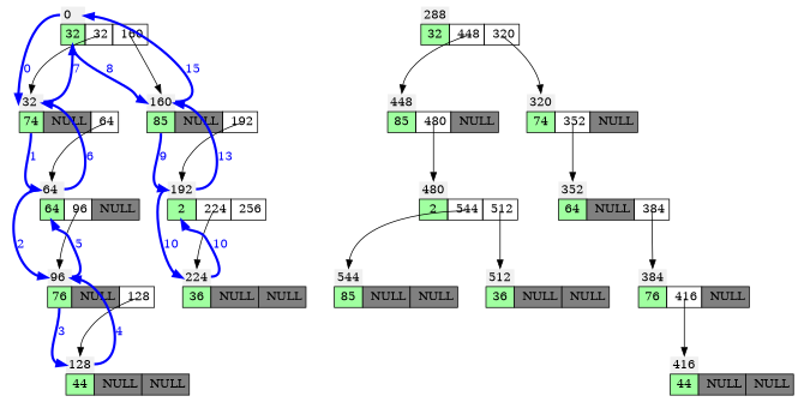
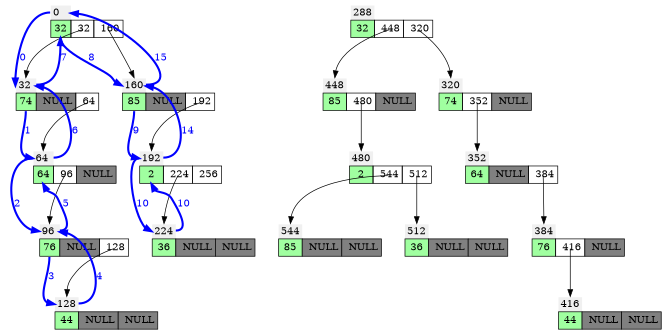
  digraph {
    rank=same
    rankdir=TB
    node [shape=none]
    edge [arrowtail=dot headport=id tailclip=false tailport="L:c"]
    n1 [label=< <TABLE BORDER="0" CELLBORDER="1" CELLSPACING="0" CELLPADDING="4" > <TR> <TD CELLPADDING="3" BORDER="0"  ALIGN="LEFT" bgcolor="#f0f0f0" PORT="id">0</TD> </TR><TR> <TD PORT="val" bgcolor="#a0FFa0">32</TD>  <TD PORT="L" > 32</TD>  <TD PORT="R" > 160</TD> </TR></TABLE>>]
    n2 [label=< <TABLE BORDER="0" CELLBORDER="1" CELLSPACING="0" CELLPADDING="4" > <TR> <TD CELLPADDING="3" BORDER="0"  ALIGN="LEFT" bgcolor="#f0f0f0" PORT="id">32</TD> </TR><TR> <TD PORT="val" bgcolor="#a0FFa0">74</TD>  <TD PORT="L" bgcolor="#808080"> NULL</TD>  <TD PORT="R" > 64</TD> </TR></TABLE>>]
    n3 [label=< <TABLE BORDER="0" CELLBORDER="1" CELLSPACING="0" CELLPADDING="4" > <TR> <TD CELLPADDING="3" BORDER="0"  ALIGN="LEFT" bgcolor="#f0f0f0" PORT="id">160</TD> </TR><TR> <TD PORT="val" bgcolor="#a0FFa0">85</TD>  <TD PORT="L" bgcolor="#808080"> NULL</TD>  <TD PORT="R" > 192</TD> </TR></TABLE>>]
    n4 [label=< <TABLE BORDER="0" CELLBORDER="1" CELLSPACING="0" CELLPADDING="4" > <TR> <TD CELLPADDING="3" BORDER="0"  ALIGN="LEFT" bgcolor="#f0f0f0" PORT="id">64</TD> </TR><TR> <TD PORT="val" bgcolor="#a0FFa0">64</TD>  <TD PORT="L" > 96</TD>  <TD PORT="R" bgcolor="#808080"> NULL</TD> </TR></TABLE>>]
    n5 [label=< <TABLE BORDER="0" CELLBORDER="1" CELLSPACING="0" CELLPADDING="4" > <TR> <TD CELLPADDING="3" BORDER="0"  ALIGN="LEFT" bgcolor="#f0f0f0" PORT="id">192</TD> </TR><TR> <TD PORT="val" bgcolor="#a0FFa0">2</TD>  <TD PORT="L" > 224</TD>  <TD PORT="R" > 256</TD> </TR></TABLE>>]
    n6 [label=< <TABLE BORDER="0" CELLBORDER="1" CELLSPACING="0" CELLPADDING="4" > <TR> <TD CELLPADDING="3" BORDER="0"  ALIGN="LEFT" bgcolor="#f0f0f0" PORT="id">96</TD> </TR><TR> <TD PORT="val" bgcolor="#a0FFa0">76</TD>  <TD PORT="L" bgcolor="#808080"> NULL</TD>  <TD PORT="R" > 128</TD> </TR></TABLE>>]
    n7 [label=< <TABLE BORDER="0" CELLBORDER="1" CELLSPACING="0" CELLPADDING="4" > <TR> <TD CELLPADDING="3" BORDER="0"  ALIGN="LEFT" bgcolor="#f0f0f0" PORT="id">224</TD> </TR><TR> <TD PORT="val" bgcolor="#a0FFa0">36</TD>  <TD PORT="L" bgcolor="#808080"> NULL</TD>  <TD PORT="R" bgcolor="#808080"> NULL</TD> </TR></TABLE>>]
    n8 [label=< <TABLE BORDER="0" CELLBORDER="1" CELLSPACING="0" CELLPADDING="4" > <TR> <TD CELLPADDING="3" BORDER="0"  ALIGN="LEFT" bgcolor="#f0f0f0" PORT="id">128</TD> </TR><TR> <TD PORT="val" bgcolor="#a0FFa0">44</TD>  <TD PORT="L" bgcolor="#808080"> NULL</TD>  <TD PORT="R" bgcolor="#808080"> NULL</TD> </TR></TABLE>>]
    n9 [label=< <TABLE BORDER="0" CELLBORDER="1" CELLSPACING="0" CELLPADDING="4" > <TR> <TD CELLPADDING="3" BORDER="0"  ALIGN="LEFT" bgcolor="#f0f0f0" PORT="id">288</TD> </TR><TR> <TD PORT="val" bgcolor="#a0FFa0">32</TD>  <TD PORT="L" > 448</TD>  <TD PORT="R" > 320</TD> </TR></TABLE>>]
    n10 [label=< <TABLE BORDER="0" CELLBORDER="1" CELLSPACING="0" CELLPADDING="4" > <TR> <TD CELLPADDING="3" BORDER="0"  ALIGN="LEFT" bgcolor="#f0f0f0" PORT="id">448</TD> </TR><TR> <TD PORT="val" bgcolor="#a0FFa0">85</TD>  <TD PORT="L" > 480</TD>  <TD PORT="R" bgcolor="#808080"> NULL</TD> </TR></TABLE>>]
    n11 [label=< <TABLE BORDER="0" CELLBORDER="1" CELLSPACING="0" CELLPADDING="4" > <TR> <TD CELLPADDING="3" BORDER="0"  ALIGN="LEFT" bgcolor="#f0f0f0" PORT="id">320</TD> </TR><TR> <TD PORT="val" bgcolor="#a0FFa0">74</TD>  <TD PORT="L" > 352</TD>  <TD PORT="R" bgcolor="#808080"> NULL</TD> </TR></TABLE>>]
    n12 [label=< <TABLE BORDER="0" CELLBORDER="1" CELLSPACING="0" CELLPADDING="4" > <TR> <TD CELLPADDING="3" BORDER="0"  ALIGN="LEFT" bgcolor="#f0f0f0" PORT="id">480</TD> </TR><TR> <TD PORT="val" bgcolor="#a0FFa0">2</TD>  <TD PORT="L" > 544</TD>  <TD PORT="R" > 512</TD> </TR></TABLE>>]
    n13 [label=< <TABLE BORDER="0" CELLBORDER="1" CELLSPACING="0" CELLPADDING="4" > <TR> <TD CELLPADDING="3" BORDER="0"  ALIGN="LEFT" bgcolor="#f0f0f0" PORT="id">352</TD> </TR><TR> <TD PORT="val" bgcolor="#a0FFa0">64</TD>  <TD PORT="L" bgcolor="#808080"> NULL</TD>  <TD PORT="R" > 384</TD> </TR></TABLE>>]
    n14 [label=< <TABLE BORDER="0" CELLBORDER="1" CELLSPACING="0" CELLPADDING="4" > <TR> <TD CELLPADDING="3" BORDER="0"  ALIGN="LEFT" bgcolor="#f0f0f0" PORT="id">544</TD> </TR><TR> <TD PORT="val" bgcolor="#a0FFa0">85</TD>  <TD PORT="L" bgcolor="#808080"> NULL</TD>  <TD PORT="R" bgcolor="#808080"> NULL</TD> </TR></TABLE>>]
    n15 [label=< <TABLE BORDER="0" CELLBORDER="1" CELLSPACING="0" CELLPADDING="4" > <TR> <TD CELLPADDING="3" BORDER="0"  ALIGN="LEFT" bgcolor="#f0f0f0" PORT="id">512</TD> </TR><TR> <TD PORT="val" bgcolor="#a0FFa0">36</TD>  <TD PORT="L" bgcolor="#808080"> NULL</TD>  <TD PORT="R" bgcolor="#808080"> NULL</TD> </TR></TABLE>>]
    n16 [label=< <TABLE BORDER="0" CELLBORDER="1" CELLSPACING="0" CELLPADDING="4" > <TR> <TD CELLPADDING="3" BORDER="0"  ALIGN="LEFT" bgcolor="#f0f0f0" PORT="id">384</TD> </TR><TR> <TD PORT="val" bgcolor="#a0FFa0">76</TD>  <TD PORT="L" > 416</TD>  <TD PORT="R" bgcolor="#808080"> NULL</TD> </TR></TABLE>>]
    n17 [label=< <TABLE BORDER="0" CELLBORDER="1" CELLSPACING="0" CELLPADDING="4" > <TR> <TD CELLPADDING="3" BORDER="0"  ALIGN="LEFT" bgcolor="#f0f0f0" PORT="id">416</TD> </TR><TR> <TD PORT="val" bgcolor="#a0FFa0">44</TD>  <TD PORT="L" bgcolor="#808080"> NULL</TD>  <TD PORT="R" bgcolor="#808080"> NULL</TD> </TR></TABLE>>]
    n1 -> n2
    n1 -> n2 [color=blue fontcolor=blue headport="id:w" label=0 penwidth=3 tailport="id:w"]
    n1 -> n3 [tailport="R:c"]
    n1 -> n3 [color=blue fontcolor=blue headport="id:w" label=8 penwidth=3 tailport="val:s"]
    n2 -> n1 [color=blue fontcolor=blue headport="val:s" label=7 penwidth=3 tailport="id:e"]
    n2 -> n4 [tailport="R:c"]
    n2 -> n4 [color=blue fontcolor=blue headport="id:w" label=1 penwidth=3 tailport="val:s"]
    n3 -> n1 [color=blue fontcolor=blue headport="id:e" label=15 penwidth=3 tailport="id:e"]
    n3 -> n5 [tailport="R:c"]
    n3 -> n5 [color=blue fontcolor=blue headport="id:w" label=9 penwidth=3 tailport="val:s"]
    n4 -> n2 [color=blue fontcolor=blue headport="id:e" label=6 penwidth=3 tailport="id:e"]
    n4 -> n6
    n4 -> n6 [color=blue fontcolor=blue headport="id:w" label=2 penwidth=3 tailport="id:w"]
-   n5 -> n3 [color=blue fontcolor=blue headport="id:e" label=13 penwidth=3 tailport="id:e"]
+   n5 -> n3 [color=blue fontcolor=blue headport="id:e" label=14 penwidth=3 tailport="id:e"]
    n5 -> n7
    n5 -> n7 [color=blue fontcolor=blue headport="id:w" label=10 penwidth=3 tailport="id:w"]
    n6 -> n4 [color=blue fontcolor=blue headport="val:s" label=5 penwidth=3 tailport="id:e"]
    n6 -> n8 [tailport="R:c"]
    n6 -> n8 [color=blue fontcolor=blue headport="id:w" label=3 penwidth=3 tailport="val:s"]
    n7 -> n5 [color=blue fontcolor=blue headport="val:s" label=10 penwidth=3 tailport="id:e"]
    n8 -> n6 [color=blue fontcolor=blue headport="id:e" label=4 penwidth=3 tailport="id:e"]
    n9 -> n10
    n9 -> n11 [tailport="R:c"]
    n10 -> n12
    n11 -> n13
    n12 -> n14
    n12 -> n15 [tailport="R:c"]
    n13 -> n16 [tailport="R:c"]
    n16 -> n17
  }
